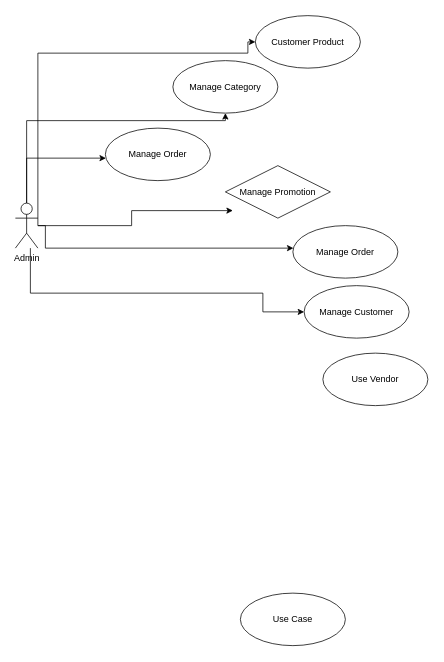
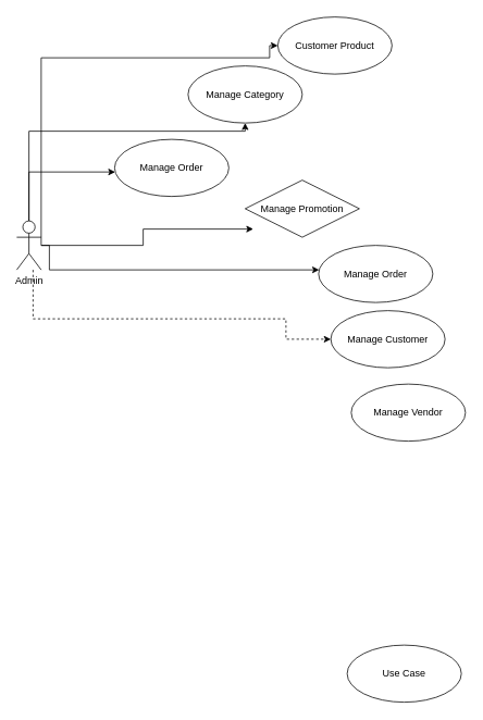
  <mxCell id="0" />
  <mxCell id="1" parent="0" />
  <mxCell id="2" style="edgeStyle=orthogonalEdgeStyle;rounded=0;orthogonalLoop=1;jettySize=auto;html=1;entryX=0;entryY=0.5;entryDx=0;entryDy=0;" edge="1" parent="1" target="10"><mxGeometry relative="1" as="geometry"><mxPoint x="50" y="300" as="sourcePoint" /><Array as="points"><mxPoint x="50" y="70" /><mxPoint x="330" y="70" /></Array></mxGeometry></mxCell>
  <mxCell id="3" style="edgeStyle=orthogonalEdgeStyle;rounded=0;orthogonalLoop=1;jettySize=auto;html=1;" edge="1" parent="1" source="8" target="11"><mxGeometry relative="1" as="geometry"><Array as="points"><mxPoint x="35" y="160" /></Array></mxGeometry></mxCell>
  <mxCell id="4" style="edgeStyle=orthogonalEdgeStyle;rounded=0;orthogonalLoop=1;jettySize=auto;html=1;" edge="1" parent="1" source="8" target="9"><mxGeometry relative="1" as="geometry"><Array as="points"><mxPoint x="35" y="210" /></Array></mxGeometry></mxCell>
  <mxCell id="5" style="edgeStyle=orthogonalEdgeStyle;rounded=0;orthogonalLoop=1;jettySize=auto;html=1;" edge="1" parent="1" source="8" target="12"><mxGeometry relative="1" as="geometry"><Array as="points"><mxPoint x="60" y="300" /><mxPoint x="60" y="330" /></Array></mxGeometry></mxCell>
- <mxCell id="6" style="edgeStyle=orthogonalEdgeStyle;rounded=0;orthogonalLoop=1;jettySize=auto;html=1;entryX=0;entryY=0.5;entryDx=0;entryDy=0;" edge="1" parent="1" source="8" target="13"><mxGeometry relative="1" as="geometry"><Array as="points"><mxPoint x="40" y="390" /><mxPoint x="350" y="390" /></Array></mxGeometry></mxCell>
+ <mxCell id="6" style="edgeStyle=orthogonalEdgeStyle;rounded=0;orthogonalLoop=1;jettySize=auto;html=1;entryX=0;entryY=0.5;entryDx=0;entryDy=0;dashed=1;" edge="1" parent="1" source="8" target="13"><mxGeometry relative="1" as="geometry"><Array as="points"><mxPoint x="40" y="390" /><mxPoint x="350" y="390" /></Array></mxGeometry></mxCell>
  <mxCell id="7" style="edgeStyle=orthogonalEdgeStyle;rounded=0;orthogonalLoop=1;jettySize=auto;html=1;entryX=0.071;entryY=0.857;entryDx=0;entryDy=0;entryPerimeter=0;" edge="1" parent="1" source="8" target="16"><mxGeometry relative="1" as="geometry" /></mxCell>
  <mxCell id="8" value="Admin&lt;br&gt;" style="shape=umlActor;verticalLabelPosition=bottom;verticalAlign=top;html=1;" vertex="1" parent="1"><mxGeometry x="20" y="270" width="30" height="60" as="geometry" /></mxCell>
  <mxCell id="9" value="Manage Order" style="ellipse;whiteSpace=wrap;html=1;" vertex="1" parent="1"><mxGeometry x="140" y="170" width="140" height="70" as="geometry" /></mxCell>
  <mxCell id="10" value="Customer Product" style="ellipse;whiteSpace=wrap;html=1;" vertex="1" parent="1"><mxGeometry x="340" y="20" width="140" height="70" as="geometry" /></mxCell>
  <mxCell id="11" value="Manage Category" style="ellipse;whiteSpace=wrap;html=1;" vertex="1" parent="1"><mxGeometry x="230" y="80" width="140" height="70" as="geometry" /></mxCell>
  <mxCell id="12" value="Manage Order" style="ellipse;whiteSpace=wrap;html=1;" vertex="1" parent="1"><mxGeometry x="390" y="300" width="140" height="70" as="geometry" /></mxCell>
  <mxCell id="13" value="Manage Customer" style="ellipse;whiteSpace=wrap;html=1;" vertex="1" parent="1"><mxGeometry x="405" y="380" width="140" height="70" as="geometry" /></mxCell>
- <mxCell id="14" value="Use Vendor" style="ellipse;whiteSpace=wrap;html=1;" vertex="1" parent="1"><mxGeometry x="430" y="470" width="140" height="70" as="geometry" /></mxCell>
- <mxCell id="15" value="Use Case" style="ellipse;whiteSpace=wrap;html=1;" vertex="1" parent="1"><mxGeometry x="320" y="790" width="140" height="70" as="geometry" /></mxCell>
+ <mxCell id="14" value="Manage Vendor" style="ellipse;whiteSpace=wrap;html=1;" vertex="1" parent="1"><mxGeometry x="430" y="470" width="140" height="70" as="geometry" /></mxCell>
+ <mxCell id="15" value="Use Case" style="ellipse;whiteSpace=wrap;html=1;" vertex="1" parent="1"><mxGeometry x="425" y="790" width="140" height="70" as="geometry" /></mxCell>
  <mxCell id="16" value="Manage Promotion" style="rhombus;whiteSpace=wrap;html=1;" vertex="1" parent="1"><mxGeometry x="300" y="220" width="140" height="70" as="geometry" /></mxCell>
